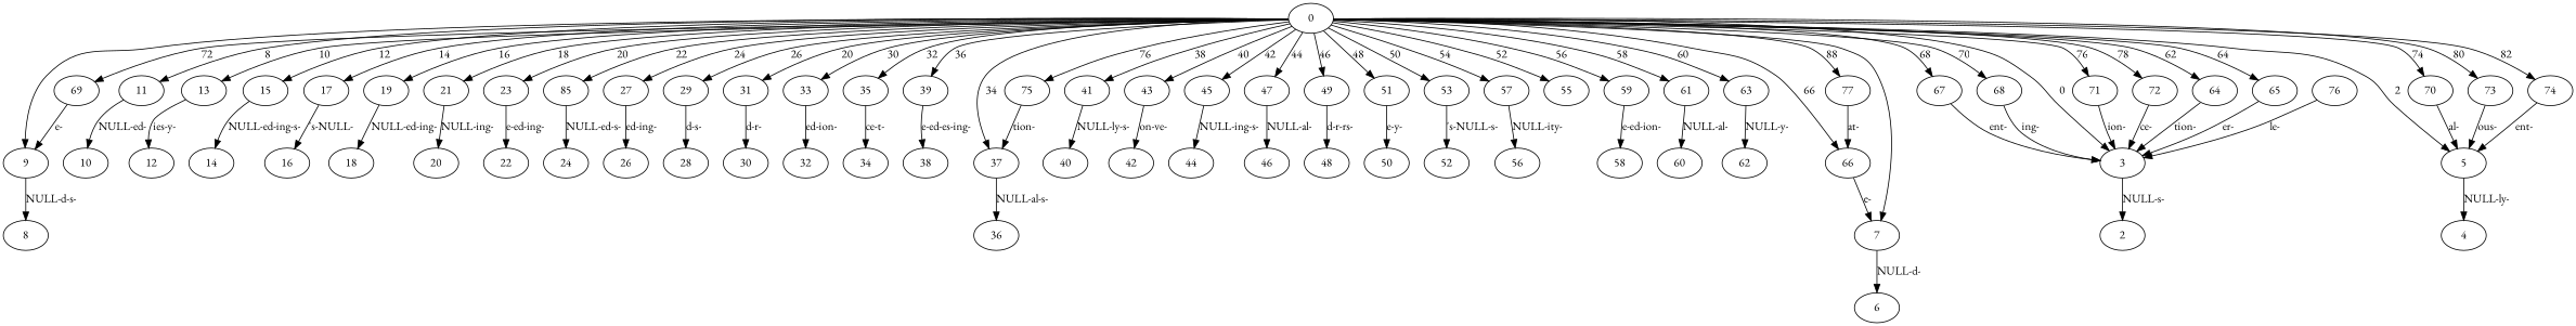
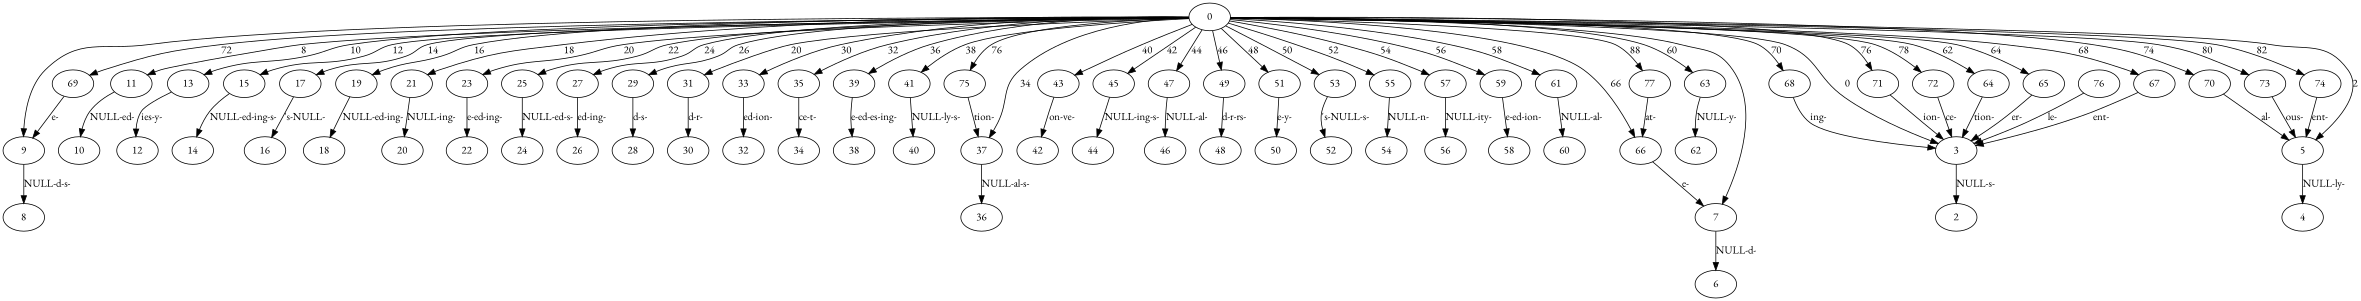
  digraph {
    fontname="EB Garamond"
    node [fontname="EB Garamond"]
    edge [fontname="EB Garamond"]
    0 [height=0.5 width=0.75]
    3 [height=0.5 width=0.75]
    5 [height=0.5 width=0.75]
    7 [height=0.5 width=0.75]
    9 [height=0.5 width=0.75]
    11 [height=0.5 width=0.75]
    13 [height=0.5 width=0.75]
    15 [height=0.5 width=0.75]
    17 [height=0.5 width=0.75]
    19 [height=0.5 width=0.75]
    21 [height=0.5 width=0.75]
    23 [height=0.5 width=0.75]
-   25 [height=0.5 width=0.75 label=85]
+   25 [height=0.5 width=0.75]
    27 [height=0.5 width=0.75]
    29 [height=0.5 width=0.75]
    31 [height=0.5 width=0.75]
    33 [height=0.5 width=0.75]
    35 [height=0.5 width=0.75]
    37 [height=0.5 width=0.75]
    39 [height=0.5 width=0.75]
    41 [height=0.5 width=0.75]
    43 [height=0.5 width=0.75]
    45 [height=0.5 width=0.75]
    47 [height=0.5 width=0.75]
    49 [height=0.5 width=0.75]
    51 [height=0.5 width=0.75]
    53 [height=0.5 width=0.75]
    55 [height=0.5 width=0.75]
    57 [height=0.5 width=0.75]
    59 [height=0.5 width=0.75]
    61 [height=0.5 width=0.75]
    63 [height=0.5 width=0.75]
    64 [height=0.5 width=0.75]
    65 [height=0.5 width=0.75]
    66 [height=0.5 width=0.75]
    67 [height=0.5 width=0.75]
    68 [height=0.5 width=0.75]
    69 [height=0.5 width=0.75]
    70 [height=0.5 width=0.75]
    71 [height=0.5 width=0.75]
    72 [height=0.5 width=0.75]
    73 [height=0.5 width=0.75]
    74 [height=0.5 width=0.75]
    75 [height=0.5 width=0.75]
    77 [height=0.5 width=0.75]
    2 [height=0.5 width=0.75]
    4 [height=0.5 width=0.75]
    6 [height=0.5 width=0.75]
    8 [height=0.5 width=0.75]
    10 [height=0.5 width=0.75]
    12 [height=0.5 width=0.75]
    14 [height=0.5 width=0.75]
    16 [height=0.5 width=0.75]
    18 [height=0.5 width=0.75]
    20 [height=0.5 width=0.75]
    22 [height=0.5 width=0.75]
    24 [height=0.5 width=0.75]
    26 [height=0.5 width=0.75]
    28 [height=0.5 width=0.75]
    30 [height=0.5 width=0.75]
    32 [height=0.5 width=0.75]
    34 [height=0.5 width=0.75]
    36 [height=0.5 width=0.75]
    38 [height=0.5 width=0.75]
    40 [height=0.5 width=0.75]
    42 [height=0.5 width=0.75]
    44 [height=0.5 width=0.75]
    46 [height=0.5 width=0.75]
    48 [height=0.5 width=0.75]
    50 [height=0.5 width=0.75]
    52 [height=0.5 width=0.75]
+   54 [height=0.5 width=0.75]
    56 [height=0.5 width=0.75]
    58 [height=0.5 width=0.75]
    60 [height=0.5 width=0.75]
    62 [height=0.5 width=0.75]
    76 [height=0.5 width=0.75]
    0 -> 3 [label=0]
    0 -> 5 [label=2]
    0 -> 7
    0 -> 9
    0 -> 11 [label=8]
    0 -> 13 [label=10]
    0 -> 15 [label=12]
    0 -> 17 [label=14]
    0 -> 19 [label=16]
    0 -> 21 [label=18]
    0 -> 23 [label=20]
    0 -> 25 [label=22]
    0 -> 27 [label=24]
    0 -> 29 [label=26]
    0 -> 31 [label=20]
    0 -> 33 [label=30]
    0 -> 35 [label=32]
    0 -> 37 [label=34]
    0 -> 39 [label=36]
    0 -> 41 [label=38]
    0 -> 43 [label=40]
    0 -> 45 [label=42]
    0 -> 47 [label=44]
    0 -> 49 [label=46]
    0 -> 51 [label=48]
    0 -> 53 [label=50]
    0 -> 55 [label=52]
    0 -> 57 [label=54]
    0 -> 59 [label=56]
    0 -> 61 [label=58]
    0 -> 63 [label=60]
    0 -> 64 [label=62]
    0 -> 65 [label=64]
    0 -> 66 [label=66]
    0 -> 67 [label=68]
    0 -> 68 [label=70]
    0 -> 69 [label=72]
    0 -> 70 [label=74]
    0 -> 71 [label=76]
    0 -> 72 [label=78]
    0 -> 73 [label=80]
    0 -> 74 [label=82]
    0 -> 75 [label=76]
    0 -> 77 [label=88]
    3 -> 2 [label="NULL-s-"]
    5 -> 4 [label="NULL-ly-"]
    7 -> 6 [label="NULL-d-"]
    9 -> 8 [label="NULL-d-s-"]
    11 -> 10 [label="NULL-ed-"]
    13 -> 12 [label="ies-y-"]
    15 -> 14 [label="NULL-ed-ing-s-"]
    17 -> 16 [label="'s-NULL-"]
    19 -> 18 [label="NULL-ed-ing-"]
    21 -> 20 [label="NULL-ing-"]
    23 -> 22 [label="e-ed-ing-"]
    25 -> 24 [label="NULL-ed-s-"]
    27 -> 26 [label="ed-ing-"]
    29 -> 28 [label="d-s-"]
    31 -> 30 [label="d-r-"]
    33 -> 32 [label="ed-ion-"]
    35 -> 34 [label="ce-t-"]
    37 -> 36 [label="NULL-al-s-"]
    39 -> 38 [label="e-ed-es-ing-"]
    41 -> 40 [label="NULL-ly-s-"]
    43 -> 42 [label="on-ve-"]
    45 -> 44 [label="NULL-ing-s-"]
    47 -> 46 [label="NULL-al-"]
    49 -> 48 [label="d-r-rs-"]
    51 -> 50 [label="e-y-"]
    53 -> 52 [label="'s-NULL-s-"]
+   55 -> 54 [label="NULL-n-"]
    57 -> 56 [label="NULL-ity-"]
    59 -> 58 [label="e-ed-ion-"]
    61 -> 60 [label="NULL-al-"]
    63 -> 62 [label="NULL-y-"]
    64 -> 3 [label="tion-"]
    65 -> 3 [label="er-"]
    66 -> 7 [label="e-"]
    67 -> 3 [label="ent-"]
    68 -> 3 [label="ing-"]
    69 -> 9 [label="e-"]
    70 -> 5 [label="al-"]
    71 -> 3 [label="ion-"]
    72 -> 3 [label="ce-"]
    73 -> 5 [label="ous-"]
    74 -> 5 [label="ent-"]
    75 -> 37 [label="tion-"]
    77 -> 66 [label="at-"]
    76 -> 3 [label="le-"]
  }
